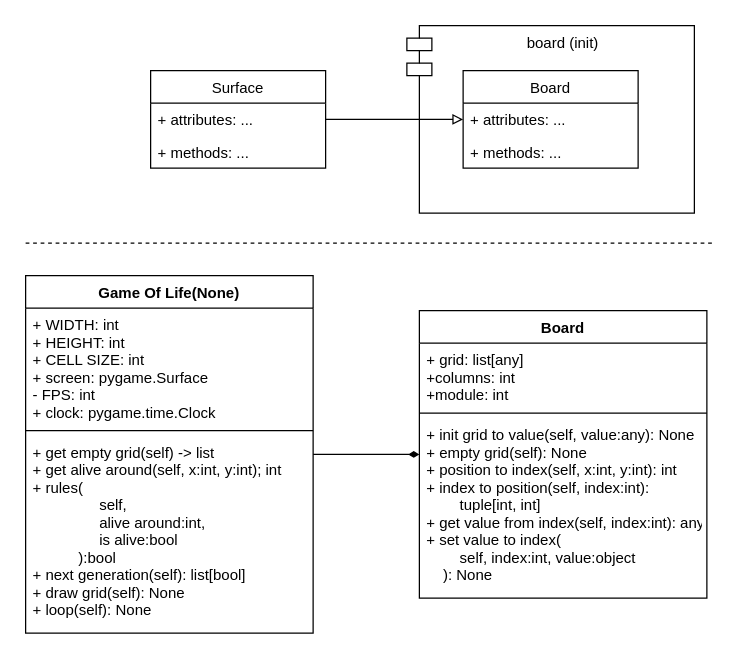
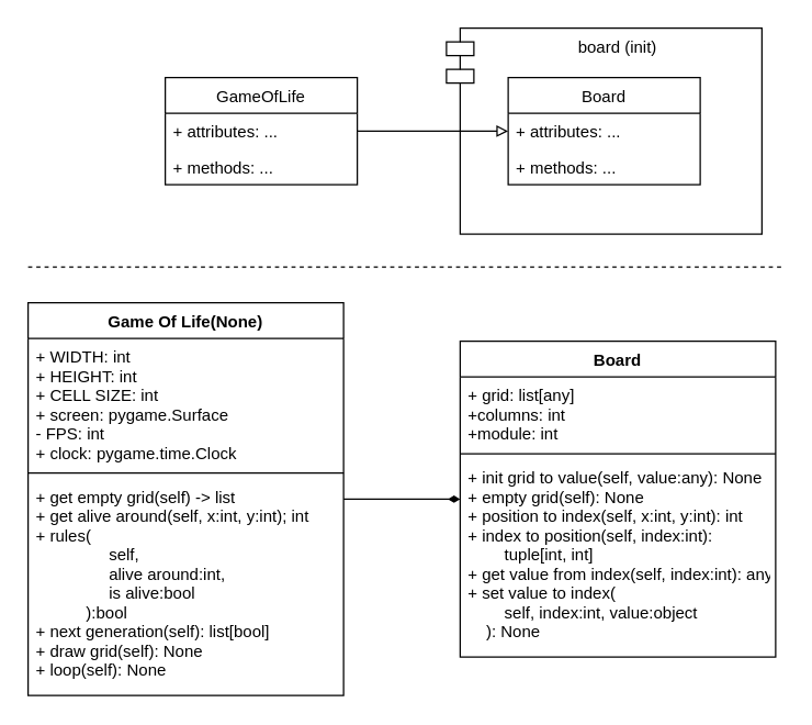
  <mxCell id="0" />
  <mxCell id="1" parent="0" />
  <mxCell id="2" value="" style="edgeStyle=none;html=1;endArrow=diamondThin;endFill=1;" edge="1" parent="1" source="7" target="3"><mxGeometry relative="1" as="geometry" /></mxCell>
  <mxCell id="3" value="Board" style="swimlane;fontStyle=1;align=center;verticalAlign=top;childLayout=stackLayout;horizontal=1;startSize=26;horizontalStack=0;resizeParent=1;resizeParentMax=0;resizeLast=0;collapsible=1;marginBottom=0;" vertex="1" parent="1"><mxGeometry x="335" y="248" width="230" height="230" as="geometry" /></mxCell>
  <mxCell id="4" value="+ grid: list[any]&#10;+columns: int&#10;+module: int" style="text;strokeColor=none;fillColor=none;align=left;verticalAlign=top;spacingLeft=4;spacingRight=4;overflow=hidden;rotatable=0;points=[[0,0.5],[1,0.5]];portConstraint=eastwest;" vertex="1" parent="3"><mxGeometry y="26" width="230" height="52" as="geometry" /></mxCell>
  <mxCell id="5" value="" style="line;strokeWidth=1;fillColor=none;align=left;verticalAlign=middle;spacingTop=-1;spacingLeft=3;spacingRight=3;rotatable=0;labelPosition=right;points=[];portConstraint=eastwest;strokeColor=inherit;" vertex="1" parent="3"><mxGeometry y="78" width="230" height="8" as="geometry" /></mxCell>
  <mxCell id="6" value="+ init grid to value(self, value:any): None&#10;+ empty grid(self): None&#10;+ position to index(self, x:int, y:int): int&#10;+ index to position(self, index:int): &#10;        tuple[int, int]&#10;+ get value from index(self, index:int): any&#10;+ set value to index(&#10;        self, index:int, value:object&#10;    ): None" style="text;strokeColor=none;fillColor=none;align=left;verticalAlign=top;spacingLeft=4;spacingRight=4;overflow=hidden;rotatable=0;points=[[0,0.5],[1,0.5]];portConstraint=eastwest;" vertex="1" parent="3"><mxGeometry y="86" width="230" height="144" as="geometry" /></mxCell>
  <mxCell id="7" value="Game Of Life(None)" style="swimlane;fontStyle=1;align=center;verticalAlign=top;childLayout=stackLayout;horizontal=1;startSize=26;horizontalStack=0;resizeParent=1;resizeParentMax=0;resizeLast=0;collapsible=1;marginBottom=0;fillColor=rgb(255, 255, 255);" vertex="1" parent="1"><mxGeometry x="20" y="220" width="230" height="286" as="geometry" /></mxCell>
  <mxCell id="8" value="+ WIDTH: int&#10;+ HEIGHT: int&#10;+ CELL SIZE: int&#10;+ screen: pygame.Surface&#10;- FPS: int&#10;+ clock: pygame.time.Clock" style="text;strokeColor=none;fillColor=none;align=left;verticalAlign=top;spacingLeft=4;spacingRight=4;overflow=hidden;rotatable=0;points=[[0,0.5],[1,0.5]];portConstraint=eastwest;" vertex="1" parent="7"><mxGeometry y="26" width="230" height="94" as="geometry" /></mxCell>
  <mxCell id="9" value="" style="line;strokeWidth=1;fillColor=none;align=left;verticalAlign=middle;spacingTop=-1;spacingLeft=3;spacingRight=3;rotatable=0;labelPosition=right;points=[];portConstraint=eastwest;strokeColor=inherit;" vertex="1" parent="7"><mxGeometry y="120" width="230" height="8" as="geometry" /></mxCell>
  <mxCell id="10" value="+ get empty grid(self) -&gt; list&#10;+ get alive around(self, x:int, y:int); int&#10;+ rules(&#10;                self, &#10;                alive around:int, &#10;                is alive:bool&#10;           ):bool&#10;+ next generation(self): list[bool]&#10;+ draw grid(self): None&#10;+ loop(self): None" style="text;strokeColor=none;fillColor=none;align=left;verticalAlign=top;spacingLeft=4;spacingRight=4;overflow=hidden;rotatable=0;points=[[0,0.5],[1,0.5]];portConstraint=eastwest;" vertex="1" parent="7"><mxGeometry y="128" width="230" height="158" as="geometry" /></mxCell>
  <mxCell id="11" value="board (init)" style="shape=module;align=left;spacingLeft=20;align=center;verticalAlign=top;" vertex="1" parent="1"><mxGeometry x="325" y="20" width="230" height="150" as="geometry" /></mxCell>
  <mxCell id="12" value="" style="edgeStyle=none;html=1;endArrow=block;endFill=0;" edge="1" parent="1" source="13" target="16"><mxGeometry relative="1" as="geometry" /></mxCell>
- <mxCell id="13" value="Surface" style="swimlane;fontStyle=0;childLayout=stackLayout;horizontal=1;startSize=26;fillColor=none;horizontalStack=0;resizeParent=1;resizeParentMax=0;resizeLast=0;collapsible=1;marginBottom=0;" vertex="1" parent="1"><mxGeometry x="120" y="56" width="140" height="78" as="geometry" /></mxCell>
+ <mxCell id="13" value="GameOfLife" style="swimlane;fontStyle=0;childLayout=stackLayout;horizontal=1;startSize=26;fillColor=none;horizontalStack=0;resizeParent=1;resizeParentMax=0;resizeLast=0;collapsible=1;marginBottom=0;" vertex="1" parent="1"><mxGeometry x="120" y="56" width="140" height="78" as="geometry" /></mxCell>
  <mxCell id="14" value="+ attributes: ..." style="text;strokeColor=none;fillColor=none;align=left;verticalAlign=top;spacingLeft=4;spacingRight=4;overflow=hidden;rotatable=0;points=[[0,0.5],[1,0.5]];portConstraint=eastwest;" vertex="1" parent="13"><mxGeometry y="26" width="140" height="26" as="geometry" /></mxCell>
  <mxCell id="15" value="+ methods: ..." style="text;strokeColor=none;fillColor=none;align=left;verticalAlign=top;spacingLeft=4;spacingRight=4;overflow=hidden;rotatable=0;points=[[0,0.5],[1,0.5]];portConstraint=eastwest;" vertex="1" parent="13"><mxGeometry y="52" width="140" height="26" as="geometry" /></mxCell>
  <mxCell id="16" value="Board" style="swimlane;fontStyle=0;childLayout=stackLayout;horizontal=1;startSize=26;fillColor=none;horizontalStack=0;resizeParent=1;resizeParentMax=0;resizeLast=0;collapsible=1;marginBottom=0;" vertex="1" parent="1"><mxGeometry x="370" y="56" width="140" height="78" as="geometry" /></mxCell>
  <mxCell id="17" value="+ attributes: ..." style="text;strokeColor=none;fillColor=none;align=left;verticalAlign=top;spacingLeft=4;spacingRight=4;overflow=hidden;rotatable=0;points=[[0,0.5],[1,0.5]];portConstraint=eastwest;" vertex="1" parent="16"><mxGeometry y="26" width="140" height="26" as="geometry" /></mxCell>
  <mxCell id="18" value="+ methods: ..." style="text;strokeColor=none;fillColor=none;align=left;verticalAlign=top;spacingLeft=4;spacingRight=4;overflow=hidden;rotatable=0;points=[[0,0.5],[1,0.5]];portConstraint=eastwest;" vertex="1" parent="16"><mxGeometry y="52" width="140" height="26" as="geometry" /></mxCell>
  <mxCell id="19" value="" style="line;strokeWidth=1;fillColor=none;align=left;verticalAlign=middle;spacingTop=-1;spacingLeft=3;spacingRight=3;rotatable=0;labelPosition=right;points=[];portConstraint=eastwest;strokeColor=inherit;dashed=1;" vertex="1" parent="1"><mxGeometry x="20" y="190" width="550" height="8" as="geometry" /></mxCell>
